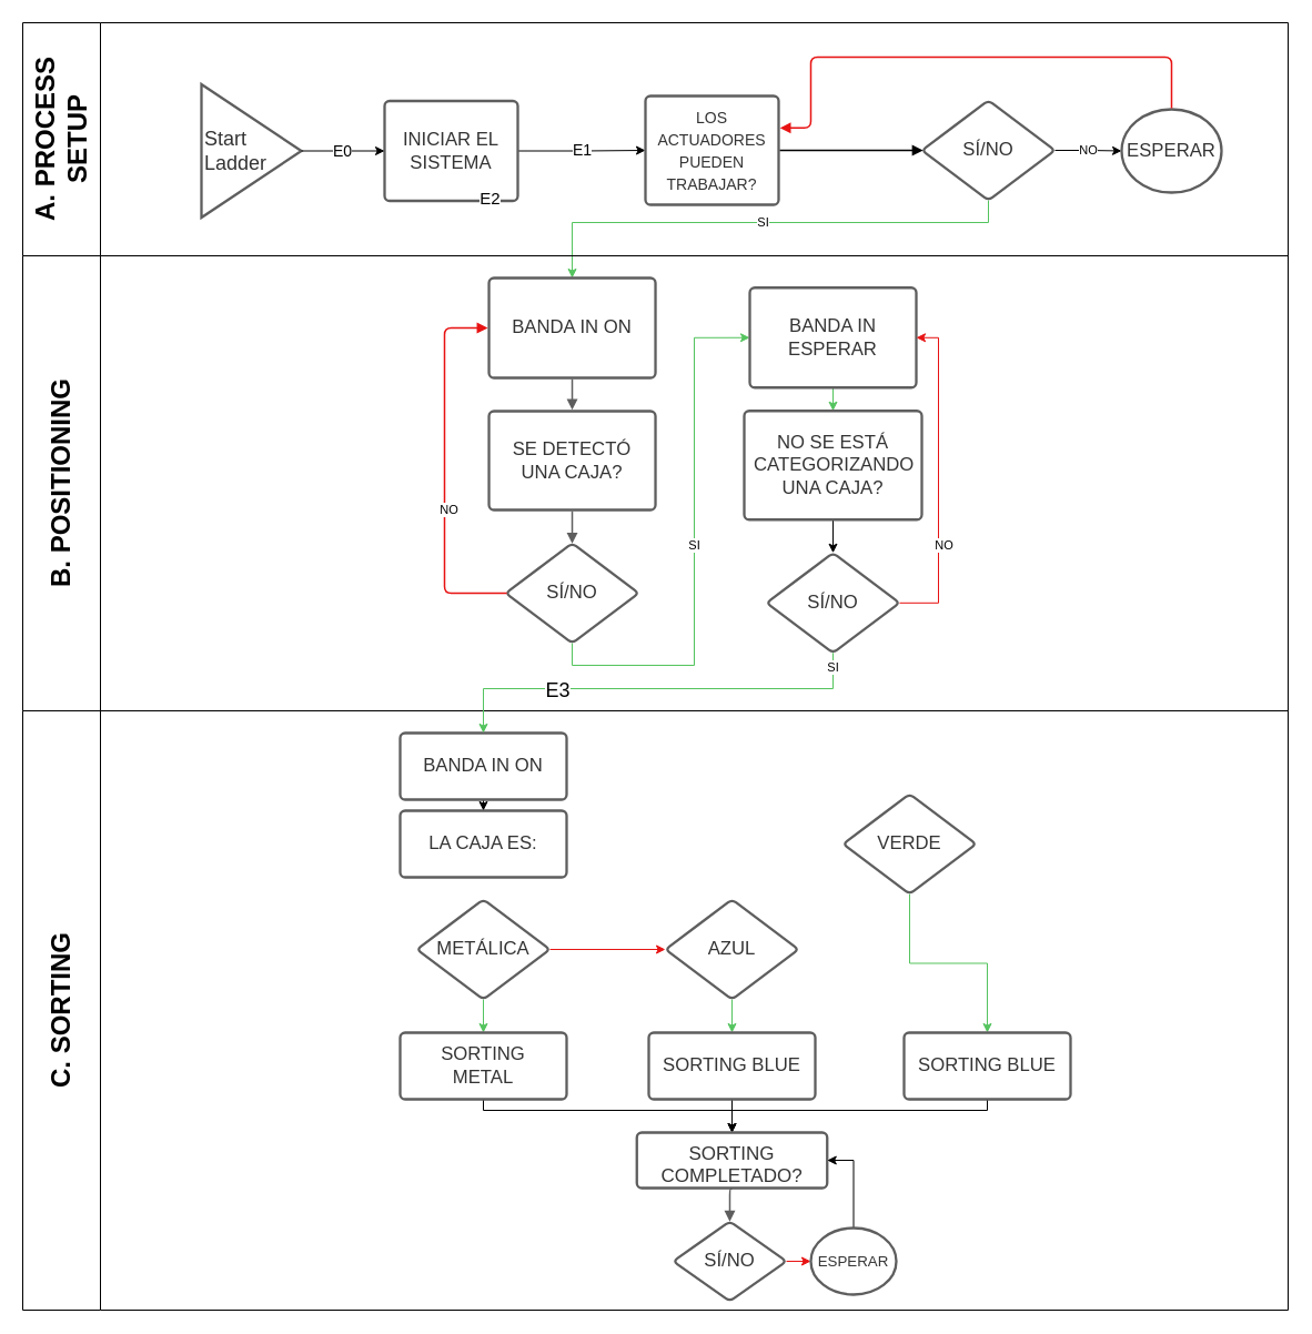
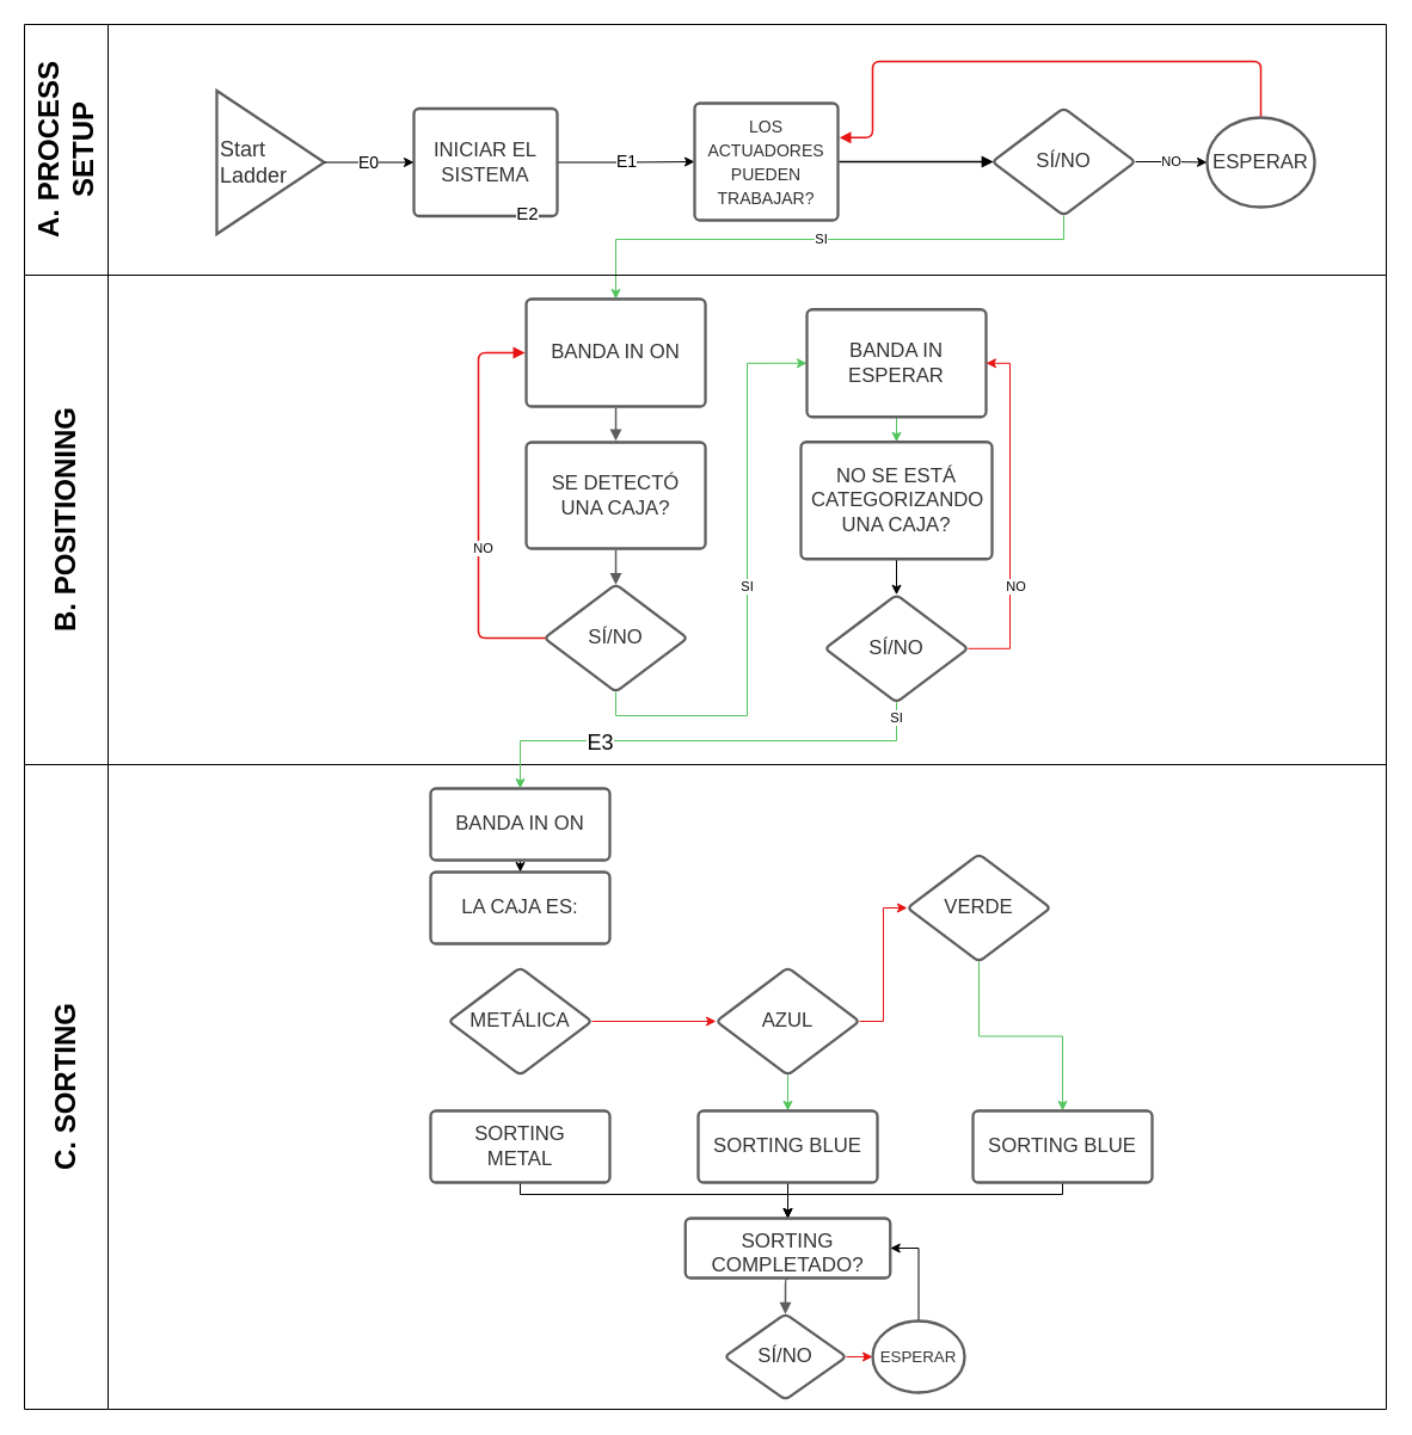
  <mxCell id="0" />
  <mxCell id="1" parent="0" />
  <mxCell id="2" style="html=1;overflow=block;blockSpacing=1;whiteSpace=wrap;shape=mxgraph.basic.acute_triangle;dx=0.5;anchorPointDirection=0;fontSize=16.7;fontColor=#333333;align=center;spacing=3.8;strokeColor=#5e5e5e;strokeOpacity=100;rounded=1;absoluteArcSize=1;arcSize=9;rotation=90;strokeWidth=2.3;lucidId=u6xEnjwIJ-KL;" parent="1" vertex="1"><mxGeometry x="166" y="90.5" width="120" height="90" as="geometry" /></mxCell>
  <mxCell id="3" value="&lt;font style=&quot;font-size: 18px;&quot;&gt;Start &lt;br&gt;Ladder&lt;/font&gt;" style="html=1;overflow=block;blockSpacing=1;whiteSpace=wrap;shape=mxgraph.basic.acute_triangle;dx=0.5;anchorPointDirection=0;fontSize=16.7;fontColor=#333333;align=left;spacing=3.8;strokeOpacity=100;rounded=1;absoluteArcSize=1;arcSize=9;strokeWidth=2.3;lucidId=u6xEnjwIJ-KL;fillColor=none;strokeColor=none;rotation=0;" parent="2" vertex="1"><mxGeometry x="0.125" y="-0.167" width="90" height="120" relative="1" as="geometry" /></mxCell>
  <mxCell id="4" value="&lt;font style=&quot;font-size: 14px;&quot;&gt;E1&lt;/font&gt;" style="edgeStyle=orthogonalEdgeStyle;rounded=0;orthogonalLoop=1;jettySize=auto;html=1;entryX=0;entryY=0.5;entryDx=0;entryDy=0;" parent="1" source="5" target="6" edge="1"><mxGeometry relative="1" as="geometry" /></mxCell>
  <mxCell id="5" value="INICIAR EL SISTEMA" style="html=1;overflow=block;blockSpacing=1;whiteSpace=wrap;fontSize=16.7;fontColor=#333333;align=center;spacing=9;strokeColor=#5e5e5e;strokeOpacity=100;rounded=1;absoluteArcSize=1;arcSize=9;strokeWidth=2.3;lucidId=d7xEheUjn.hv;" parent="1" vertex="1"><mxGeometry x="346" y="90.5" width="120" height="90" as="geometry" /></mxCell>
  <mxCell id="6" value="&lt;font style=&quot;font-size: 14px;&quot;&gt;LOS ACTUADORES PUEDEN TRABAJAR?&lt;/font&gt;" style="html=1;overflow=block;blockSpacing=1;whiteSpace=wrap;fontSize=16.7;fontColor=#333333;align=center;spacing=9;strokeColor=#5e5e5e;strokeOpacity=100;rounded=1;absoluteArcSize=1;arcSize=9;strokeWidth=2.3;lucidId=o7xEH_5VxEVu;" parent="1" vertex="1"><mxGeometry x="581" y="86" width="120" height="98" as="geometry" /></mxCell>
  <mxCell id="7" value="NO" style="edgeStyle=orthogonalEdgeStyle;rounded=0;orthogonalLoop=1;jettySize=auto;html=1;entryX=0;entryY=0.5;entryDx=0;entryDy=0;" parent="1" source="10" target="11" edge="1"><mxGeometry relative="1" as="geometry" /></mxCell>
  <mxCell id="8" value="SI" style="edgeStyle=orthogonalEdgeStyle;rounded=0;orthogonalLoop=1;jettySize=auto;html=1;entryX=0.5;entryY=0;entryDx=0;entryDy=0;strokeColor=#54C45E;" parent="1" source="10" target="20" edge="1"><mxGeometry relative="1" as="geometry"><Array as="points"><mxPoint x="890" y="200" /><mxPoint x="515" y="200" /></Array></mxGeometry></mxCell>
  <mxCell id="9" value="&lt;font style=&quot;font-size: 15px;&quot;&gt;E2&lt;/font&gt;" style="edgeLabel;html=1;align=center;verticalAlign=middle;resizable=0;points=[];" parent="8" vertex="1" connectable="0"><mxGeometry x="0.932" y="-1" relative="1" as="geometry"><mxPoint x="-74" y="-58" as="offset" /></mxGeometry></mxCell>
  <mxCell id="10" value="SÍ/NO" style="html=1;overflow=block;blockSpacing=1;whiteSpace=wrap;rhombus;fontSize=16.7;fontColor=#333333;align=center;spacing=3.8;strokeColor=#5e5e5e;strokeOpacity=100;rounded=1;absoluteArcSize=1;arcSize=9;strokeWidth=2.3;lucidId=B7xEz7c65q~C;" parent="1" vertex="1"><mxGeometry x="830" y="90" width="120" height="90" as="geometry" /></mxCell>
  <mxCell id="11" value="ESPERAR" style="html=1;overflow=block;blockSpacing=1;whiteSpace=wrap;ellipse;fontSize=16.7;fontColor=#333333;align=center;spacing=3.8;strokeColor=#5e5e5e;strokeOpacity=100;rounded=1;absoluteArcSize=1;arcSize=9;strokeWidth=2.3;lucidId=L7xEsoSmaj10;" parent="1" vertex="1"><mxGeometry x="1010" y="98" width="90" height="75" as="geometry" /></mxCell>
  <mxCell id="12" value="" style="html=1;jettySize=18;whiteSpace=wrap;fontSize=13;strokeColor=#e81313;strokeOpacity=100;strokeWidth=1.5;rounded=1;arcSize=12;edgeStyle=orthogonalEdgeStyle;startArrow=none;endArrow=block;endFill=1;exitX=0.5;exitY=-0.015;exitPerimeter=0;entryX=1.009;entryY=0.294;entryPerimeter=0;lucidId=28xEI3sZGeW2;" parent="1" source="11" target="6" edge="1"><mxGeometry width="100" height="100" relative="1" as="geometry"><Array as="points"><mxPoint x="1055" y="51" /><mxPoint x="730" y="51" /><mxPoint x="730" y="115" /></Array></mxGeometry></mxCell>
  <mxCell id="13" value="" style="html=1;jettySize=18;whiteSpace=wrap;fontSize=13;strokeColor=#000000;strokeOpacity=100;strokeWidth=1.5;rounded=1;arcSize=12;edgeStyle=orthogonalEdgeStyle;startArrow=none;endArrow=block;endFill=1;exitX=1.009;exitY=0.5;exitPerimeter=0;entryX=0.009;entryY=0.5;entryPerimeter=0;lucidId=c9xEzNMv5l80;" parent="1" source="6" target="10" edge="1"><mxGeometry width="100" height="100" relative="1" as="geometry"><Array as="points" /></mxGeometry></mxCell>
  <mxCell id="14" value="&lt;font style=&quot;font-size: 14px;&quot;&gt;E0&lt;/font&gt;" style="edgeStyle=orthogonalEdgeStyle;rounded=0;orthogonalLoop=1;jettySize=auto;html=1;entryX=0;entryY=0.5;entryDx=0;entryDy=0;" parent="1" source="3" target="5" edge="1"><mxGeometry relative="1" as="geometry" /></mxCell>
  <mxCell id="15" value="&lt;font style=&quot;font-size: 24px;&quot;&gt;A. PROCESS SETUP&lt;/font&gt;" style="swimlane;horizontal=0;whiteSpace=wrap;html=1;fontSize=15;startSize=70;" parent="1" vertex="1"><mxGeometry x="20" y="20" width="1140" height="210" as="geometry" /></mxCell>
  <mxCell id="16" value="&lt;font style=&quot;font-size: 24px;&quot;&gt;B. POSITIONING&lt;/font&gt;" style="swimlane;horizontal=0;whiteSpace=wrap;html=1;fontSize=15;startSize=70;" parent="1" vertex="1"><mxGeometry x="20" y="230" width="1140" height="410" as="geometry" /></mxCell>
  <mxCell id="17" value="SE DETECTÓ UNA CAJA?" style="html=1;overflow=block;blockSpacing=1;whiteSpace=wrap;fontSize=16.7;fontColor=#333333;align=center;spacing=9;strokeColor=#5e5e5e;strokeOpacity=100;rounded=1;absoluteArcSize=1;arcSize=9;strokeWidth=2.3;lucidId=hayEjJUcfdkM;" parent="16" vertex="1"><mxGeometry x="420.03" y="140" width="150" height="89" as="geometry" /></mxCell>
  <mxCell id="18" value="SI" style="edgeStyle=orthogonalEdgeStyle;rounded=0;orthogonalLoop=1;jettySize=auto;html=1;exitX=0.5;exitY=1;exitDx=0;exitDy=0;entryX=0;entryY=0.5;entryDx=0;entryDy=0;strokeColor=#54C45E;" edge="1" parent="16" source="19" target="26"><mxGeometry relative="1" as="geometry" /></mxCell>
  <mxCell id="19" value="SÍ/NO" style="html=1;overflow=block;blockSpacing=1;whiteSpace=wrap;rhombus;fontSize=16.7;fontColor=#333333;align=center;spacing=3.8;strokeColor=#5e5e5e;strokeOpacity=100;rounded=1;absoluteArcSize=1;arcSize=9;strokeWidth=2.3;lucidId=SayEWiu_9Tuh;" parent="16" vertex="1"><mxGeometry x="435.03" y="259" width="120" height="90" as="geometry" /></mxCell>
  <mxCell id="20" value="BANDA IN ON" style="html=1;overflow=block;blockSpacing=1;whiteSpace=wrap;fontSize=16.7;fontColor=#333333;align=center;spacing=9;strokeColor=#5e5e5e;strokeOpacity=100;rounded=1;absoluteArcSize=1;arcSize=9;strokeWidth=2.3;lucidId=cbyEpvFuCPS_;" parent="16" vertex="1"><mxGeometry x="420.03" y="20" width="150" height="90" as="geometry" /></mxCell>
  <mxCell id="21" value="" style="html=1;jettySize=18;whiteSpace=wrap;fontSize=13;strokeColor=#E81313;strokeOpacity=100;strokeWidth=1.5;rounded=1;arcSize=12;edgeStyle=orthogonalEdgeStyle;startArrow=none;endArrow=block;endFill=1;exitX=0.009;exitY=0.5;exitPerimeter=0;entryX=-0.007;entryY=0.5;entryPerimeter=0;lucidId=BbyEm8j36-r6;" parent="16" source="19" target="20" edge="1"><mxGeometry width="100" height="100" relative="1" as="geometry"><Array as="points"><mxPoint x="380.03" y="304" /><mxPoint x="380.03" y="65" /></Array></mxGeometry></mxCell>
  <mxCell id="22" value="NO" style="edgeLabel;html=1;align=center;verticalAlign=middle;resizable=0;points=[];" vertex="1" connectable="0" parent="21"><mxGeometry x="-0.218" y="-2" relative="1" as="geometry"><mxPoint x="1" y="-1" as="offset" /></mxGeometry></mxCell>
  <mxCell id="23" value="" style="html=1;jettySize=18;whiteSpace=wrap;fontSize=13;strokeColor=#5E5E5E;strokeWidth=1.5;rounded=1;arcSize=12;edgeStyle=orthogonalEdgeStyle;startArrow=none;endArrow=block;endFill=1;exitX=0.5;exitY=1.012;exitPerimeter=0;entryX=0.5;entryY=-0.013;entryPerimeter=0;lucidId=IbyEeO5QDrkx;" parent="16" source="20" target="17" edge="1"><mxGeometry width="100" height="100" relative="1" as="geometry"><Array as="points" /></mxGeometry></mxCell>
  <mxCell id="24" value="" style="html=1;jettySize=18;whiteSpace=wrap;fontSize=13;strokeColor=#5E5E5E;strokeWidth=1.5;rounded=1;arcSize=12;edgeStyle=orthogonalEdgeStyle;startArrow=none;endArrow=block;endFill=1;exitX=0.5;exitY=1.013;exitPerimeter=0;entryX=0.5;entryY=0.004;entryPerimeter=0;lucidId=UbyEdykZgK0O;" parent="16" source="17" target="19" edge="1"><mxGeometry width="100" height="100" relative="1" as="geometry"><Array as="points" /></mxGeometry></mxCell>
  <mxCell id="25" style="edgeStyle=orthogonalEdgeStyle;rounded=0;orthogonalLoop=1;jettySize=auto;html=1;entryX=0.5;entryY=0;entryDx=0;entryDy=0;fillColor=#54C45E;strokeColor=#54C45E;" edge="1" parent="16" source="26" target="28"><mxGeometry relative="1" as="geometry" /></mxCell>
  <mxCell id="26" value="BANDA IN ESPERAR" style="html=1;overflow=block;blockSpacing=1;whiteSpace=wrap;fontSize=16.7;fontColor=#333333;align=center;spacing=9;strokeColor=#5e5e5e;strokeOpacity=100;rounded=1;absoluteArcSize=1;arcSize=9;strokeWidth=2.3;lucidId=cbyEpvFuCPS_;" vertex="1" parent="16"><mxGeometry x="655" y="28.75" width="150" height="90" as="geometry" /></mxCell>
  <mxCell id="27" style="edgeStyle=orthogonalEdgeStyle;rounded=0;orthogonalLoop=1;jettySize=auto;html=1;entryX=0.5;entryY=0;entryDx=0;entryDy=0;" edge="1" parent="16" source="28" target="31"><mxGeometry relative="1" as="geometry" /></mxCell>
  <mxCell id="28" value="NO SE ESTÁ CATEGORIZANDO UNA CAJA?" style="html=1;overflow=block;blockSpacing=1;whiteSpace=wrap;fontSize=16.7;fontColor=#333333;align=center;spacing=9;strokeColor=#5e5e5e;strokeOpacity=100;rounded=1;absoluteArcSize=1;arcSize=9;strokeWidth=2.3;lucidId=PhyEgIo.eC80;" vertex="1" parent="16"><mxGeometry x="650" y="139.75" width="160" height="98" as="geometry" /></mxCell>
  <mxCell id="29" style="edgeStyle=orthogonalEdgeStyle;rounded=0;orthogonalLoop=1;jettySize=auto;html=1;entryX=1;entryY=0.5;entryDx=0;entryDy=0;strokeColor=#E81313;" edge="1" parent="16" source="31" target="26"><mxGeometry relative="1" as="geometry"><Array as="points"><mxPoint x="825" y="312.75" /><mxPoint x="825" y="73.75" /></Array></mxGeometry></mxCell>
  <mxCell id="30" value="NO" style="edgeLabel;html=1;align=center;verticalAlign=middle;resizable=0;points=[];" vertex="1" connectable="0" parent="29"><mxGeometry x="-0.408" y="-4" relative="1" as="geometry"><mxPoint as="offset" /></mxGeometry></mxCell>
  <mxCell id="31" value="SÍ/NO" style="html=1;overflow=block;blockSpacing=1;whiteSpace=wrap;rhombus;fontSize=16.7;fontColor=#333333;align=center;spacing=3.8;strokeColor=#5e5e5e;strokeOpacity=100;rounded=1;absoluteArcSize=1;arcSize=9;strokeWidth=2.3;lucidId=SayEWiu_9Tuh;" vertex="1" parent="16"><mxGeometry x="670" y="267.75" width="120" height="90" as="geometry" /></mxCell>
  <mxCell id="32" value="&lt;font style=&quot;&quot;&gt;&lt;font style=&quot;font-size: 24px;&quot;&gt;C. SORTING&lt;/font&gt;&lt;br&gt;&lt;/font&gt;" style="swimlane;horizontal=0;whiteSpace=wrap;html=1;fontSize=15;startSize=70;" parent="1" vertex="1"><mxGeometry x="20" y="640" width="1140" height="540" as="geometry" /></mxCell>
  <mxCell id="33" style="edgeStyle=orthogonalEdgeStyle;rounded=0;orthogonalLoop=1;jettySize=auto;html=1;" edge="1" parent="32" source="34" target="38"><mxGeometry relative="1" as="geometry" /></mxCell>
  <mxCell id="34" value="BANDA IN ON" style="html=1;overflow=block;blockSpacing=1;whiteSpace=wrap;fontSize=16.7;fontColor=#333333;align=center;spacing=9;strokeColor=#5e5e5e;strokeOpacity=100;rounded=1;absoluteArcSize=1;arcSize=9;strokeWidth=2.3;lucidId=cbyEpvFuCPS_;" vertex="1" parent="32"><mxGeometry x="340" y="20" width="150" height="60" as="geometry" /></mxCell>
  <mxCell id="35" style="edgeStyle=orthogonalEdgeStyle;rounded=0;orthogonalLoop=1;jettySize=auto;html=1;entryX=0;entryY=0.5;entryDx=0;entryDy=0;strokeColor=#E81313;" edge="1" parent="32" source="37" target="43"><mxGeometry relative="1" as="geometry" /></mxCell>
- <mxCell id="36" style="edgeStyle=orthogonalEdgeStyle;rounded=0;orthogonalLoop=1;jettySize=auto;html=1;entryX=0.5;entryY=0;entryDx=0;entryDy=0;strokeColor=#54C45E;" edge="1" parent="32" source="37" target="45"><mxGeometry relative="1" as="geometry" /></mxCell>
  <mxCell id="37" value="METÁLICA" style="html=1;overflow=block;blockSpacing=1;whiteSpace=wrap;rhombus;fontSize=16.7;fontColor=#333333;align=center;spacing=3.8;strokeColor=#5e5e5e;strokeOpacity=100;rounded=1;absoluteArcSize=1;arcSize=9;strokeWidth=2.3;lucidId=SayEWiu_9Tuh;" vertex="1" parent="32"><mxGeometry x="355" y="170" width="120" height="90" as="geometry" /></mxCell>
  <mxCell id="38" value="LA CAJA ES:" style="html=1;overflow=block;blockSpacing=1;whiteSpace=wrap;fontSize=16.7;fontColor=#333333;align=center;spacing=9;strokeColor=#5e5e5e;strokeOpacity=100;rounded=1;absoluteArcSize=1;arcSize=9;strokeWidth=2.3;lucidId=cbyEpvFuCPS_;" vertex="1" parent="32"><mxGeometry x="340" y="90" width="150" height="60" as="geometry" /></mxCell>
  <mxCell id="39" style="edgeStyle=orthogonalEdgeStyle;rounded=0;orthogonalLoop=1;jettySize=auto;html=1;entryX=0.5;entryY=0;entryDx=0;entryDy=0;strokeColor=#54C45E;" edge="1" parent="32" source="40" target="49"><mxGeometry relative="1" as="geometry" /></mxCell>
  <mxCell id="40" value="VERDE" style="html=1;overflow=block;blockSpacing=1;whiteSpace=wrap;rhombus;fontSize=16.7;fontColor=#333333;align=center;spacing=3.8;strokeColor=#5e5e5e;strokeOpacity=100;rounded=1;absoluteArcSize=1;arcSize=9;strokeWidth=2.3;lucidId=SayEWiu_9Tuh;" vertex="1" parent="32"><mxGeometry x="739" y="75" width="120" height="90" as="geometry" /></mxCell>
+ <mxCell id="41" style="edgeStyle=orthogonalEdgeStyle;rounded=0;orthogonalLoop=1;jettySize=auto;html=1;entryX=0;entryY=0.5;entryDx=0;entryDy=0;strokeColor=#E81313;" edge="1" parent="32" source="43" target="40"><mxGeometry relative="1" as="geometry" /></mxCell>
  <mxCell id="42" style="edgeStyle=orthogonalEdgeStyle;rounded=0;orthogonalLoop=1;jettySize=auto;html=1;entryX=0.5;entryY=0;entryDx=0;entryDy=0;strokeColor=#54C45E;" edge="1" parent="32" source="43" target="47"><mxGeometry relative="1" as="geometry" /></mxCell>
  <mxCell id="43" value="AZUL" style="html=1;overflow=block;blockSpacing=1;whiteSpace=wrap;rhombus;fontSize=16.7;fontColor=#333333;align=center;spacing=3.8;strokeColor=#5e5e5e;strokeOpacity=100;rounded=1;absoluteArcSize=1;arcSize=9;strokeWidth=2.3;lucidId=SayEWiu_9Tuh;" vertex="1" parent="32"><mxGeometry x="579" y="170" width="120" height="90" as="geometry" /></mxCell>
  <mxCell id="44" style="edgeStyle=orthogonalEdgeStyle;rounded=0;orthogonalLoop=1;jettySize=auto;html=1;entryX=0.5;entryY=0;entryDx=0;entryDy=0;" edge="1" parent="32" source="45" target="50"><mxGeometry relative="1" as="geometry"><mxPoint x="639" y="380" as="targetPoint" /><Array as="points"><mxPoint x="415" y="360" /><mxPoint x="639" y="360" /></Array></mxGeometry></mxCell>
  <mxCell id="45" value="SORTING METAL" style="html=1;overflow=block;blockSpacing=1;whiteSpace=wrap;fontSize=16.7;fontColor=#333333;align=center;spacing=9;strokeColor=#5e5e5e;strokeOpacity=100;rounded=1;absoluteArcSize=1;arcSize=9;strokeWidth=2.3;lucidId=cbyEpvFuCPS_;" vertex="1" parent="32"><mxGeometry x="340" y="290" width="150" height="60" as="geometry" /></mxCell>
  <mxCell id="46" style="edgeStyle=orthogonalEdgeStyle;rounded=0;orthogonalLoop=1;jettySize=auto;html=1;entryX=0.5;entryY=0;entryDx=0;entryDy=0;" edge="1" parent="32" source="47" target="50"><mxGeometry relative="1" as="geometry"><mxPoint x="639" y="380" as="targetPoint" /></mxGeometry></mxCell>
  <mxCell id="47" value="SORTING BLUE" style="html=1;overflow=block;blockSpacing=1;whiteSpace=wrap;fontSize=16.7;fontColor=#333333;align=center;spacing=9;strokeColor=#5e5e5e;strokeOpacity=100;rounded=1;absoluteArcSize=1;arcSize=9;strokeWidth=2.3;lucidId=cbyEpvFuCPS_;" vertex="1" parent="32"><mxGeometry x="564" y="290" width="150" height="60" as="geometry" /></mxCell>
  <mxCell id="48" style="edgeStyle=orthogonalEdgeStyle;rounded=0;orthogonalLoop=1;jettySize=auto;html=1;entryX=0.5;entryY=0;entryDx=0;entryDy=0;" edge="1" parent="32" source="49" target="50"><mxGeometry relative="1" as="geometry"><mxPoint x="639" y="380" as="targetPoint" /><Array as="points"><mxPoint x="869" y="360" /><mxPoint x="639" y="360" /></Array></mxGeometry></mxCell>
  <mxCell id="49" value="SORTING BLUE" style="html=1;overflow=block;blockSpacing=1;whiteSpace=wrap;fontSize=16.7;fontColor=#333333;align=center;spacing=9;strokeColor=#5e5e5e;strokeOpacity=100;rounded=1;absoluteArcSize=1;arcSize=9;strokeWidth=2.3;lucidId=cbyEpvFuCPS_;" vertex="1" parent="32"><mxGeometry x="794" y="290" width="150" height="60" as="geometry" /></mxCell>
  <mxCell id="50" value="&lt;font style=&quot;font-size: 17px;&quot;&gt;SORTING COMPLETADO?&lt;/font&gt;" style="html=1;overflow=block;blockSpacing=1;whiteSpace=wrap;fontSize=13.3;fontColor=#333333;align=center;spacing=9;strokeColor=#5e5e5e;strokeOpacity=100;rounded=1;absoluteArcSize=1;arcSize=9;strokeWidth=2.3;lucidId=tnyEIG3p_EI_;" vertex="1" parent="32"><mxGeometry x="553.25" y="380" width="171.5" height="50" as="geometry" /></mxCell>
  <mxCell id="51" style="edgeStyle=orthogonalEdgeStyle;rounded=0;orthogonalLoop=1;jettySize=auto;html=1;entryX=0;entryY=0.5;entryDx=0;entryDy=0;strokeColor=#E81313;" edge="1" parent="32" source="52" target="54"><mxGeometry relative="1" as="geometry" /></mxCell>
  <mxCell id="52" value="SÍ/NO" style="html=1;overflow=block;blockSpacing=1;whiteSpace=wrap;rhombus;fontSize=16.7;fontColor=#333333;align=center;spacing=3.8;strokeColor=#5e5e5e;strokeOpacity=100;rounded=1;absoluteArcSize=1;arcSize=9;strokeWidth=2.3;lucidId=tnyEHasOi0cc;" vertex="1" parent="32"><mxGeometry x="586" y="460" width="102" height="72" as="geometry" /></mxCell>
  <mxCell id="53" style="edgeStyle=orthogonalEdgeStyle;rounded=0;orthogonalLoop=1;jettySize=auto;html=1;entryX=1;entryY=0.5;entryDx=0;entryDy=0;" edge="1" parent="32" source="54" target="50"><mxGeometry relative="1" as="geometry" /></mxCell>
  <mxCell id="54" value="ESPERAR" style="html=1;overflow=block;blockSpacing=1;whiteSpace=wrap;ellipse;fontSize=13.3;fontColor=#333333;align=center;spacing=3.8;strokeColor=#5e5e5e;strokeOpacity=100;rounded=1;absoluteArcSize=1;arcSize=9;strokeWidth=2.3;lucidId=tnyEV0fLmfkE;" vertex="1" parent="32"><mxGeometry x="710" y="466" width="77" height="60" as="geometry" /></mxCell>
  <mxCell id="55" value="" style="html=1;jettySize=18;whiteSpace=wrap;fontSize=13;strokeColor=#5E5E5E;strokeWidth=1.5;rounded=1;arcSize=12;edgeStyle=orthogonalEdgeStyle;startArrow=none;endArrow=block;endFill=1;exitX=0.5;exitY=1.014;exitPerimeter=0;entryX=0.5;entryY=0.004;entryPerimeter=0;lucidId=ZnyEEqO6b57F;" edge="1" parent="32" source="50" target="52"><mxGeometry width="100" height="100" relative="1" as="geometry"><Array as="points" /></mxGeometry></mxCell>
  <mxCell id="56" value="SI" style="edgeStyle=orthogonalEdgeStyle;rounded=0;orthogonalLoop=1;jettySize=auto;html=1;strokeColor=#54C45E;" edge="1" parent="1" source="31" target="34"><mxGeometry x="-0.932" relative="1" as="geometry"><Array as="points"><mxPoint x="750" y="620" /><mxPoint x="435" y="620" /></Array><mxPoint as="offset" /></mxGeometry></mxCell>
  <mxCell id="57" value="&lt;font style=&quot;font-size: 18px;&quot;&gt;E3&lt;/font&gt;" style="edgeLabel;html=1;align=center;verticalAlign=middle;resizable=0;points=[];" vertex="1" connectable="0" parent="56"><mxGeometry x="0.453" y="1" relative="1" as="geometry"><mxPoint as="offset" /></mxGeometry></mxCell>
